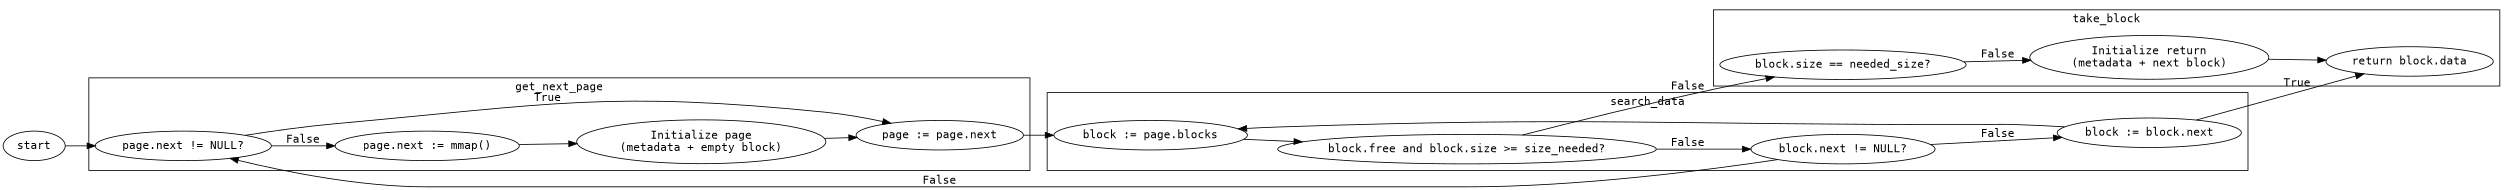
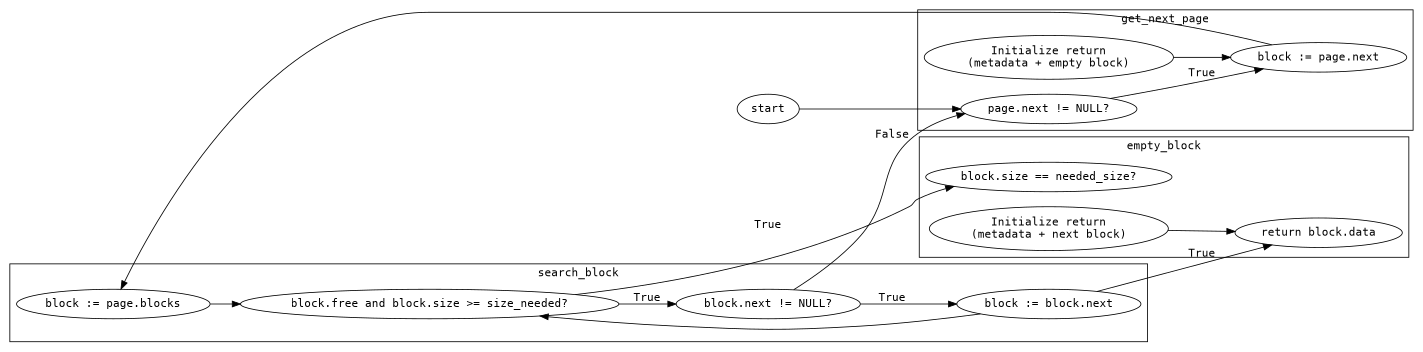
  digraph {
    fontname="DejaVu Sans Mono"
    rankdir=LR
    node [fontname="DejaVu Sans Mono"]
    edge [fontname="DejaVu Sans Mono"]
    n1 [label="page.next != NULL?"]
-   n2 [label="page.next := mmap()"]
-   n3 [label="page := page.next"]
-   n4 [label="Initialize page\n(metadata + empty block)"]
+   n3 [label="block := page.next"]
+   n4 [label="Initialize return\n(metadata + empty block)"]
    n5 [label="block := page.blocks"]
    n6 [label="block.free and block.size >= size_needed?"]
    n7 [label="block.next != NULL?"]
    n8 [label="block := block.next"]
    n9 [label="block.size == needed_size?"]
    n10 [label="return block.data"]
    n11 [label="Initialize return\n(metadata + next block)"]
    start
    subgraph cluster_1 {
      label=get_next_page
      n1
-     n2
      n3
      n4
    }
    subgraph cluster_2 {
-     label=search_data
+     label=search_block
      n5
      n6
      n7
      n8
    }
    subgraph cluster_3 {
-     label=take_block
+     label=empty_block
      n9
      n10
      n11
    }
-   n1 -> n2 [label=False]
    n1 -> n3 [label=True]
-   n2 -> n4
    n3 -> n5
    n4 -> n3
    n5 -> n6
-   n6 -> n7 [label=False]
-   n6 -> n9 [label=False]
+   n6 -> n7 [label=True]
+   n6 -> n9 [label=True]
    n7 -> n1 [label=False]
-   n7 -> n8 [label=False]
-   n8 -> n5
+   n7 -> n8 [label=True]
+   n8 -> n6
    n8 -> n10 [label=True]
-   n9 -> n11 [label=False]
    n11 -> n10
    start -> n1
  }
